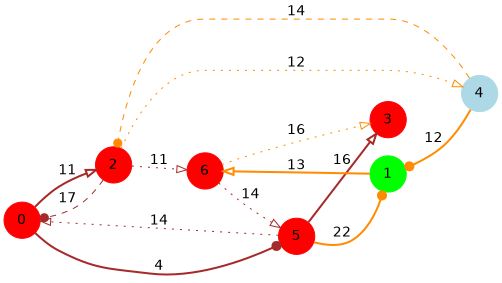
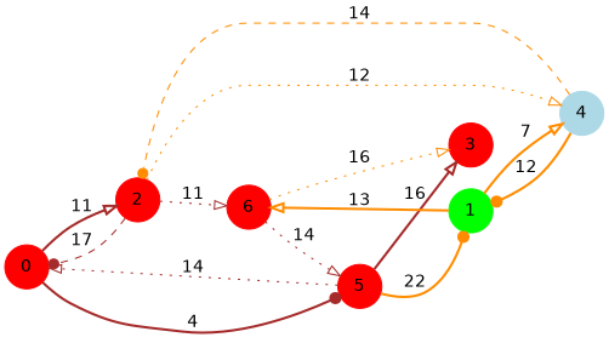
  digraph {
    fontname="DejaVu Sans"
    rankdir=LR
    node [color=red fontname="DejaVu Sans" shape=circle style=filled]
    edge [arrowhead=onormal color=brown fontname="DejaVu Sans" style=bold]
    0
    2
    5
    4 [color=lightblue]
    6
    1 [color=green]
    3
    0 -> 2 [label=11]
    0 -> 5 [arrowhead=dot label=4]
    2 -> 0 [arrowhead=dot label=17 style=dashed]
    2 -> 4 [color=darkorange label=12 style=dotted]
    2 -> 6 [label=11 style=dotted]
    5 -> 0 [label=14 style=dotted]
    5 -> 1 [arrowhead=dot color=darkorange label=22]
    5 -> 3 [label=16]
    4 -> 2 [arrowhead=dot color=darkorange label=14 style=dashed]
    4 -> 1 [arrowhead=dot color=darkorange label=12]
    6 -> 5 [label=14 style=dotted]
    6 -> 3 [color=darkorange label=16 style=dotted]
+   1 -> 4 [color=darkorange label=7]
    1 -> 6 [color=darkorange label=13]
  }
